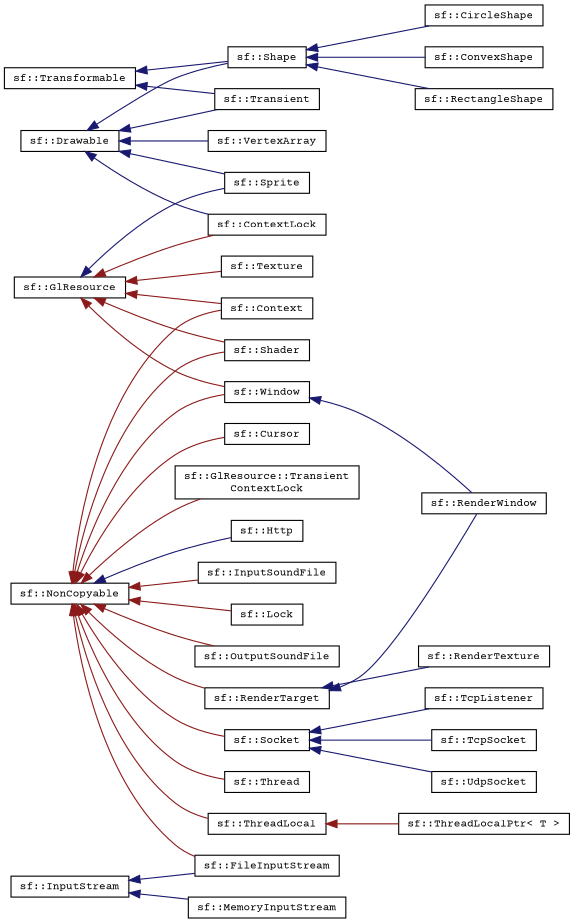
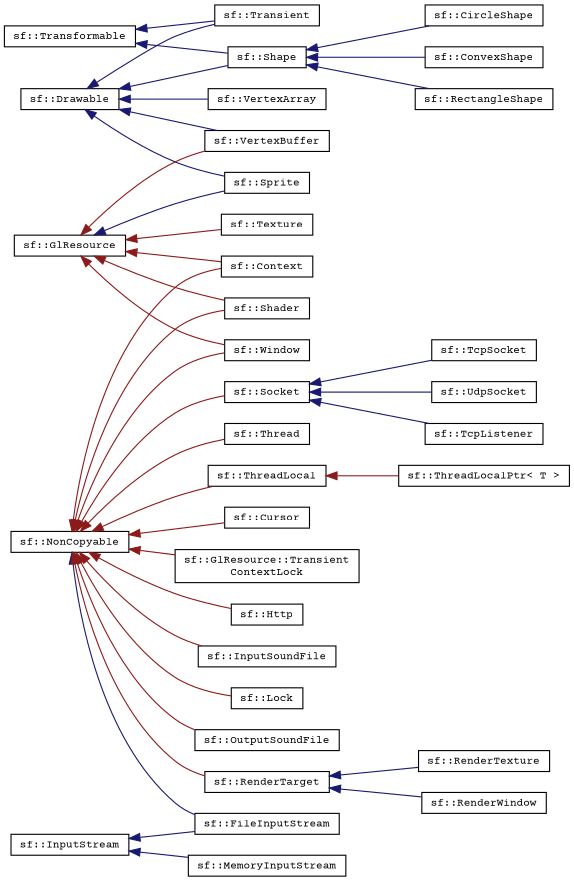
  digraph {
    fontname="Courier Prime"
    rankdir=LR
    node [color=black fillcolor=white fontname="Courier Prime" fontsize=10 shape=record style=filled]
    edge [color=firebrick4 dir=back fontname="Courier Prime" fontsize=10 labelfontname=Helvetica labelfontsize=10 style=solid]
    n1 [height=0.2 label="sf::Drawable" width=0.4]
    n2 [height=0.2 label="sf::Shape" width=0.4]
    n3 [height=0.2 label="sf::Sprite" width=0.4]
    n4 [height=0.2 label="sf::Transient" width=0.4]
    n5 [height=0.2 label="sf::VertexArray" width=0.4]
-   n6 [height=0.2 label="sf::ContextLock" width=0.4]
+   n6 [height=0.2 label="sf::VertexBuffer" width=0.4]
    n7 [height=0.2 label="sf::CircleShape" width=0.4]
    n8 [height=0.2 label="sf::ConvexShape" width=0.4]
    n9 [height=0.2 label="sf::RectangleShape" width=0.4]
    n10 [height=0.2 label="sf::GlResource" width=0.4]
    n11 [height=0.2 label="sf::Context" width=0.4]
    n12 [height=0.2 label="sf::Shader" width=0.4]
    n13 [height=0.2 label="sf::Texture" width=0.4]
    n14 [height=0.2 label="sf::Window" width=0.4]
    n15 [height=0.2 label="sf::RenderWindow" width=0.4]
    n16 [height=0.2 label="sf::InputStream" width=0.4]
    n17 [height=0.2 label="sf::FileInputStream" width=0.4]
    n18 [height=0.2 label="sf::MemoryInputStream" width=0.4]
    n19 [height=0.2 label="sf::NonCopyable" width=0.4]
    n20 [height=0.2 label="sf::Cursor" width=0.4]
    n21 [height=0.2 label="sf::GlResource::Transient\lContextLock" width=0.4]
    n22 [height=0.2 label="sf::Http" width=0.4]
    n23 [height=0.2 label="sf::InputSoundFile" width=0.4]
    n24 [height=0.2 label="sf::Lock" width=0.4]
    n25 [height=0.2 label="sf::OutputSoundFile" width=0.4]
    n26 [height=0.2 label="sf::RenderTarget" width=0.4]
    n27 [height=0.2 label="sf::Socket" width=0.4]
    n28 [height=0.2 label="sf::Thread" width=0.4]
    n29 [height=0.2 label="sf::ThreadLocal" width=0.4]
    n30 [height=0.2 label="sf::RenderTexture" width=0.4]
    n31 [height=0.2 label="sf::TcpListener" width=0.4]
    n32 [height=0.2 label="sf::TcpSocket" width=0.4]
    n33 [height=0.2 label="sf::UdpSocket" width=0.4]
    n34 [height=0.2 label="sf::ThreadLocalPtr\< T \>" width=0.4]
    n35 [height=0.2 label="sf::Transformable" width=0.4]
    n1 -> n2 [color=midnightblue]
    n1 -> n3 [color=midnightblue]
    n1 -> n4 [color=midnightblue]
    n1 -> n5 [color=midnightblue]
    n1 -> n6 [color=midnightblue]
    n2 -> n7 [color=midnightblue]
    n2 -> n8 [color=midnightblue]
    n2 -> n9 [color=midnightblue]
    n10 -> n3 [color=midnightblue]
    n10 -> n6
    n10 -> n11
    n10 -> n12
    n10 -> n13
    n10 -> n14
-   n14 -> n15 [color=midnightblue]
    n16 -> n17 [color=midnightblue]
    n16 -> n18 [color=midnightblue]
    n19 -> n11
    n19 -> n12
    n19 -> n14
-   n19 -> n17
+   n19 -> n17 [color=midnightblue]
    n19 -> n20
    n19 -> n21
-   n19 -> n22 [color=midnightblue]
+   n19 -> n22
    n19 -> n23
    n19 -> n24
    n19 -> n25
    n19 -> n26
    n19 -> n27
    n19 -> n28
    n19 -> n29
    n26 -> n15 [color=midnightblue]
    n26 -> n30 [color=midnightblue]
    n27 -> n31 [color=midnightblue]
    n27 -> n32 [color=midnightblue]
    n27 -> n33 [color=midnightblue]
    n29 -> n34
    n35 -> n2 [color=midnightblue]
    n35 -> n4 [color=midnightblue]
  }
